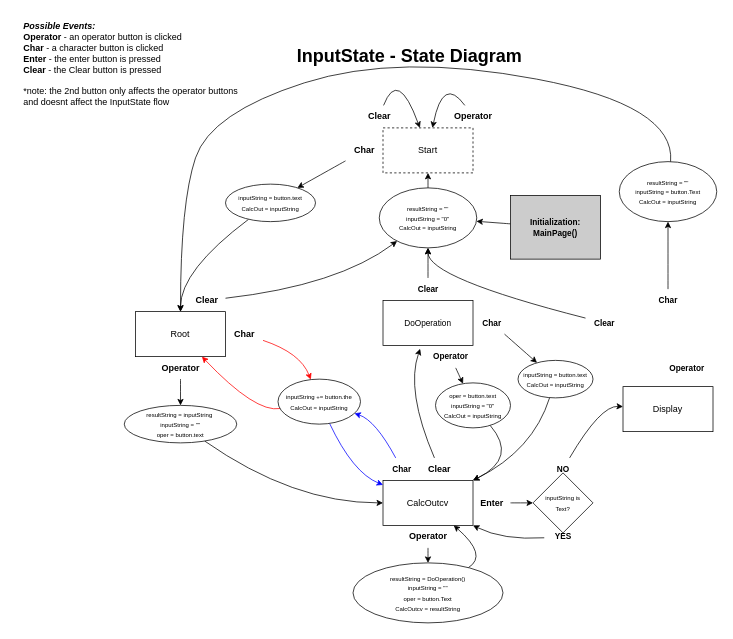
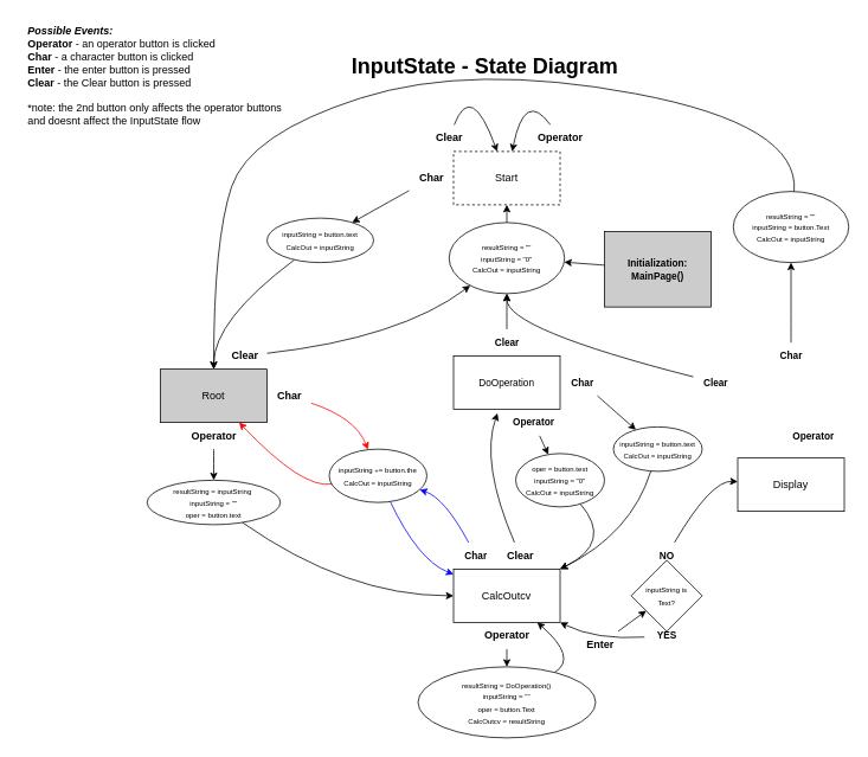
  <mxCell id="0" />
  <mxCell id="1" parent="0" />
  <mxCell id="2" value="Start" style="whiteSpace=wrap;html=1;dashed=1;" vertex="1" parent="1"><mxGeometry x="510" y="170" width="120" height="60" as="geometry" /></mxCell>
- <mxCell id="3" value="Root" style="whiteSpace=wrap;html=1;" vertex="1" parent="1"><mxGeometry x="180" y="415" width="120" height="60" as="geometry" /></mxCell>
+ <mxCell id="3" value="Root" style="whiteSpace=wrap;html=1;fillColor=#cccccc;" vertex="1" parent="1"><mxGeometry x="180" y="415" width="120" height="60" as="geometry" /></mxCell>
  <mxCell id="4" value="CalcOutcv" style="whiteSpace=wrap;html=1;" vertex="1" parent="1"><mxGeometry x="510" y="640" width="120" height="60" as="geometry" /></mxCell>
  <mxCell id="5" value="Display" style="whiteSpace=wrap;html=1;" vertex="1" parent="1"><mxGeometry x="830" y="515" width="120" height="60" as="geometry" /></mxCell>
  <mxCell id="6" value="&lt;b&gt;&lt;font style=&quot;font-size: 24px;&quot;&gt;InputState - State Diagram&lt;/font&gt;&lt;/b&gt;" style="text;html=1;align=center;verticalAlign=middle;resizable=0;points=[];autosize=1;strokeColor=none;fillColor=none;" vertex="1" parent="1"><mxGeometry x="385" y="55" width="320" height="40" as="geometry" /></mxCell>
  <mxCell id="7" style="edgeStyle=none;shape=connector;curved=1;rounded=0;orthogonalLoop=1;jettySize=auto;html=1;labelBackgroundColor=default;strokeColor=default;fontFamily=Helvetica;fontSize=11;fontColor=default;endArrow=classic;" edge="1" parent="1" source="8" target="2"><mxGeometry relative="1" as="geometry"><Array as="points"><mxPoint x="590" y="100" /></Array></mxGeometry></mxCell>
  <mxCell id="8" value="&lt;b&gt;Operator&lt;/b&gt;" style="text;html=1;align=center;verticalAlign=middle;resizable=0;points=[];autosize=1;strokeColor=none;fillColor=none;" vertex="1" parent="1"><mxGeometry x="595" y="140" width="70" height="30" as="geometry" /></mxCell>
  <mxCell id="9" style="edgeStyle=none;shape=connector;curved=1;rounded=0;orthogonalLoop=1;jettySize=auto;html=1;labelBackgroundColor=default;strokeColor=default;fontFamily=Helvetica;fontSize=11;fontColor=default;endArrow=classic;" edge="1" parent="1" source="10" target="27"><mxGeometry relative="1" as="geometry" /></mxCell>
  <mxCell id="10" value="&lt;b&gt;Char&lt;/b&gt;" style="text;html=1;align=center;verticalAlign=middle;resizable=0;points=[];autosize=1;strokeColor=none;fillColor=none;" vertex="1" parent="1"><mxGeometry x="460" y="185" width="50" height="30" as="geometry" /></mxCell>
  <mxCell id="11" style="edgeStyle=none;shape=connector;curved=1;rounded=0;orthogonalLoop=1;jettySize=auto;html=1;labelBackgroundColor=default;strokeColor=default;fontFamily=Helvetica;fontSize=11;fontColor=default;endArrow=classic;" edge="1" parent="1" source="12" target="2"><mxGeometry relative="1" as="geometry"><Array as="points"><mxPoint x="530" y="90" /></Array></mxGeometry></mxCell>
  <mxCell id="12" value="&lt;b&gt;Clear&lt;/b&gt;" style="text;html=1;align=center;verticalAlign=middle;resizable=0;points=[];autosize=1;strokeColor=none;fillColor=none;" vertex="1" parent="1"><mxGeometry x="480" y="140" width="50" height="30" as="geometry" /></mxCell>
  <mxCell id="13" value="&lt;div style=&quot;text-align: left;&quot;&gt;&lt;b style=&quot;background-color: initial;&quot;&gt;&lt;i&gt;Possible Events:&lt;/i&gt;&lt;/b&gt;&lt;/div&gt;&lt;div style=&quot;text-align: left;&quot;&gt;&lt;span style=&quot;background-color: initial;&quot;&gt;&lt;b&gt;Operator &lt;/b&gt;- an operator button is clicked&lt;/span&gt;&lt;/div&gt;&lt;div style=&quot;text-align: left;&quot;&gt;&lt;span style=&quot;background-color: initial;&quot;&gt;&lt;b&gt;Char&lt;/b&gt; - a character button is clicked&lt;/span&gt;&lt;/div&gt;&lt;div style=&quot;text-align: left;&quot;&gt;&lt;span style=&quot;background-color: initial;&quot;&gt;&lt;b&gt;Enter&lt;/b&gt; - the enter button is pressed&lt;/span&gt;&lt;/div&gt;&lt;div style=&quot;text-align: left;&quot;&gt;&lt;span style=&quot;background-color: initial;&quot;&gt;&lt;b&gt;Clear &lt;/b&gt;- the Clear button is pressed&lt;/span&gt;&lt;/div&gt;&lt;div style=&quot;text-align: left;&quot;&gt;&lt;br&gt;&lt;/div&gt;&lt;div style=&quot;text-align: left;&quot;&gt;&lt;span style=&quot;background-color: initial;&quot;&gt;*note: the 2nd button only affects the operator buttons&amp;nbsp;&lt;/span&gt;&lt;/div&gt;&lt;div style=&quot;text-align: left;&quot;&gt;&lt;span style=&quot;background-color: initial;&quot;&gt;and doesnt affect the InputState flow&lt;/span&gt;&lt;/div&gt;" style="text;html=1;align=center;verticalAlign=middle;resizable=0;points=[];autosize=1;strokeColor=none;fillColor=none;" vertex="1" parent="1"><mxGeometry width="310" height="130" as="geometry" x="20" y="20" /></mxCell>
  <mxCell id="14" style="edgeStyle=none;shape=connector;curved=1;rounded=0;orthogonalLoop=1;jettySize=auto;html=1;entryX=0.5;entryY=0;entryDx=0;entryDy=0;labelBackgroundColor=default;strokeColor=default;fontFamily=Helvetica;fontSize=11;fontColor=default;endArrow=classic;" edge="1" parent="1" source="15" target="33"><mxGeometry relative="1" as="geometry" /></mxCell>
  <mxCell id="15" value="&lt;b&gt;Operator&lt;/b&gt;" style="text;html=1;align=center;verticalAlign=middle;resizable=0;points=[];autosize=1;strokeColor=none;fillColor=none;" vertex="1" parent="1"><mxGeometry x="205" y="475" width="70" height="30" as="geometry" /></mxCell>
  <mxCell id="16" style="edgeStyle=none;shape=connector;curved=1;rounded=0;orthogonalLoop=1;jettySize=auto;html=1;labelBackgroundColor=default;strokeColor=default;fontFamily=Helvetica;fontSize=11;fontColor=default;endArrow=classic;" edge="1" parent="1" source="17" target="29"><mxGeometry relative="1" as="geometry"><Array as="points"><mxPoint x="450" y="380" /></Array></mxGeometry></mxCell>
  <mxCell id="17" value="&lt;b&gt;Clear&lt;/b&gt;" style="text;html=1;align=center;verticalAlign=middle;resizable=0;points=[];autosize=1;strokeColor=none;fillColor=none;" vertex="1" parent="1"><mxGeometry x="250" y="385" width="50" height="30" as="geometry" /></mxCell>
  <mxCell id="18" style="edgeStyle=none;shape=connector;curved=1;rounded=0;orthogonalLoop=1;jettySize=auto;html=1;labelBackgroundColor=default;strokeColor=#FF0000;fontFamily=Helvetica;fontSize=11;fontColor=default;endArrow=classic;" edge="1" parent="1" source="19" target="38"><mxGeometry relative="1" as="geometry"><Array as="points"><mxPoint x="400" y="470" /></Array></mxGeometry></mxCell>
  <mxCell id="19" value="&lt;b&gt;Char&lt;/b&gt;" style="text;html=1;align=center;verticalAlign=middle;resizable=0;points=[];autosize=1;strokeColor=none;fillColor=none;" vertex="1" parent="1"><mxGeometry x="300" y="430" width="50" height="30" as="geometry" /></mxCell>
  <mxCell id="20" style="edgeStyle=none;shape=connector;curved=1;rounded=0;orthogonalLoop=1;jettySize=auto;html=1;labelBackgroundColor=default;strokeColor=default;fontFamily=Helvetica;fontSize=11;fontColor=default;endArrow=classic;" edge="1" parent="1" source="21" target="35"><mxGeometry relative="1" as="geometry"><Array as="points" /></mxGeometry></mxCell>
  <mxCell id="21" value="&lt;b&gt;Operator&lt;/b&gt;" style="text;html=1;align=center;verticalAlign=middle;resizable=0;points=[];autosize=1;strokeColor=none;fillColor=none;" vertex="1" parent="1"><mxGeometry x="535" y="700" width="70" height="30" as="geometry" /></mxCell>
  <mxCell id="22" style="edgeStyle=none;shape=connector;curved=1;rounded=0;orthogonalLoop=1;jettySize=auto;html=1;labelBackgroundColor=default;strokeColor=default;fontFamily=Helvetica;fontSize=11;fontColor=default;endArrow=classic;" edge="1" parent="1" source="23"><mxGeometry relative="1" as="geometry"><mxPoint x="559.565" y="464.565" as="targetPoint" /><Array as="points"><mxPoint x="540" y="520" /></Array></mxGeometry></mxCell>
  <mxCell id="23" value="&lt;b&gt;Clear&lt;/b&gt;" style="text;html=1;align=center;verticalAlign=middle;resizable=0;points=[];autosize=1;strokeColor=none;fillColor=none;" vertex="1" parent="1"><mxGeometry x="560" y="610" width="50" height="30" as="geometry" /></mxCell>
  <mxCell id="24" style="edgeStyle=none;shape=connector;curved=1;rounded=0;orthogonalLoop=1;jettySize=auto;html=1;labelBackgroundColor=default;strokeColor=default;fontFamily=Helvetica;fontSize=11;fontColor=default;endArrow=classic;" edge="1" parent="1" source="25" target="53"><mxGeometry relative="1" as="geometry" /></mxCell>
- <mxCell id="25" value="&lt;b&gt;Enter&lt;/b&gt;" style="text;html=1;align=center;verticalAlign=middle;resizable=0;points=[];autosize=1;strokeColor=none;fillColor=none;" vertex="1" parent="1"><mxGeometry x="630" y="655" width="50" height="30" as="geometry" /></mxCell>
+ <mxCell id="25" value="&lt;b&gt;Enter&lt;/b&gt;" style="text;html=1;align=center;verticalAlign=middle;resizable=0;points=[];autosize=1;strokeColor=none;fillColor=none;" vertex="1" parent="1"><mxGeometry x="650" y="710" width="50" height="30" as="geometry" /></mxCell>
  <mxCell id="26" style="edgeStyle=none;shape=connector;curved=1;rounded=0;orthogonalLoop=1;jettySize=auto;html=1;labelBackgroundColor=default;strokeColor=default;fontFamily=Helvetica;fontSize=11;fontColor=default;endArrow=classic;" edge="1" parent="1" source="27" target="3"><mxGeometry relative="1" as="geometry"><Array as="points"><mxPoint x="240" y="360" /></Array></mxGeometry></mxCell>
  <mxCell id="27" value="&lt;span style=&quot;font-size: 8px;&quot;&gt;inputString = button.text&lt;br&gt;CalcOut = inputString&lt;br&gt;&lt;/span&gt;" style="ellipse;whiteSpace=wrap;html=1;fontFamily=Helvetica;fontSize=11;fontColor=default;" vertex="1" parent="1"><mxGeometry x="300" y="245" width="120" height="50" as="geometry" /></mxCell>
  <mxCell id="28" style="edgeStyle=none;shape=connector;curved=1;rounded=0;orthogonalLoop=1;jettySize=auto;html=1;labelBackgroundColor=default;strokeColor=default;fontFamily=Helvetica;fontSize=11;fontColor=default;endArrow=classic;" edge="1" parent="1" source="29" target="2"><mxGeometry relative="1" as="geometry" /></mxCell>
  <mxCell id="29" value="&lt;font style=&quot;font-size: 8px;&quot;&gt;resultString = &quot;&quot;&lt;br&gt;inputString = &quot;0&quot;&lt;br&gt;CalcOut = inputString&lt;br&gt;&lt;/font&gt;" style="ellipse;whiteSpace=wrap;html=1;fontFamily=Helvetica;fontSize=11;fontColor=default;" vertex="1" parent="1"><mxGeometry x="505" y="250" width="130" height="80" as="geometry" /></mxCell>
  <mxCell id="30" style="edgeStyle=none;shape=connector;curved=1;rounded=0;orthogonalLoop=1;jettySize=auto;html=1;labelBackgroundColor=default;strokeColor=default;fontFamily=Helvetica;fontSize=11;fontColor=default;endArrow=classic;" edge="1" parent="1" source="31" target="29"><mxGeometry relative="1" as="geometry" /></mxCell>
  <mxCell id="31" value="&lt;b style=&quot;border-color: var(--border-color);&quot;&gt;Initialization: MainPage()&lt;/b&gt;" style="whiteSpace=wrap;html=1;strokeColor=default;fontFamily=Helvetica;fontSize=11;fontColor=default;fillColor=#CCCCCC;" vertex="1" parent="1"><mxGeometry x="680" y="260" width="120" height="85" as="geometry" /></mxCell>
  <mxCell id="32" style="edgeStyle=none;shape=connector;curved=1;rounded=0;orthogonalLoop=1;jettySize=auto;html=1;labelBackgroundColor=default;strokeColor=default;fontFamily=Helvetica;fontSize=11;fontColor=default;endArrow=classic;" edge="1" parent="1" source="33" target="4"><mxGeometry relative="1" as="geometry"><Array as="points"><mxPoint x="390" y="670" /></Array></mxGeometry></mxCell>
  <mxCell id="33" value="&lt;font style=&quot;font-size: 8px;&quot;&gt;resultString = inputString&amp;nbsp;&lt;br&gt;inputString = &quot;&quot;&lt;br&gt;oper = button.text&lt;br&gt;&lt;/font&gt;" style="ellipse;whiteSpace=wrap;html=1;fontFamily=Helvetica;fontSize=11;fontColor=default;" vertex="1" parent="1"><mxGeometry x="165" y="540" width="150" height="50" as="geometry" /></mxCell>
  <mxCell id="34" style="edgeStyle=none;shape=connector;curved=1;rounded=0;orthogonalLoop=1;jettySize=auto;html=1;labelBackgroundColor=default;strokeColor=default;fontFamily=Helvetica;fontSize=11;fontColor=default;endArrow=classic;" edge="1" parent="1" source="35" target="4"><mxGeometry relative="1" as="geometry"><Array as="points"><mxPoint x="650" y="740" /></Array></mxGeometry></mxCell>
  <mxCell id="35" value="&lt;span style=&quot;font-size: 8px;&quot;&gt;resultString = DoOperation()&lt;br&gt;inputString = &quot;&quot;&lt;br&gt;oper = button.Text&lt;br&gt;CalcOutcv = resultString&lt;br&gt;&lt;/span&gt;" style="ellipse;whiteSpace=wrap;html=1;fontFamily=Helvetica;fontSize=11;fontColor=default;" vertex="1" parent="1"><mxGeometry x="470" y="750" width="200" height="80" as="geometry" /></mxCell>
  <mxCell id="36" style="edgeStyle=none;shape=connector;curved=1;rounded=0;orthogonalLoop=1;jettySize=auto;html=1;labelBackgroundColor=default;strokeColor=#0000FF;fontFamily=Helvetica;fontSize=11;fontColor=default;endArrow=classic;" edge="1" parent="1" source="38" target="4"><mxGeometry relative="1" as="geometry"><Array as="points"><mxPoint x="470" y="630" /></Array></mxGeometry></mxCell>
  <mxCell id="37" style="edgeStyle=none;shape=connector;curved=1;rounded=0;orthogonalLoop=1;jettySize=auto;html=1;labelBackgroundColor=default;strokeColor=#FF0000;fontFamily=Helvetica;fontSize=11;fontColor=default;endArrow=classic;" edge="1" parent="1" source="38" target="3"><mxGeometry relative="1" as="geometry"><Array as="points"><mxPoint x="340" y="550" /></Array></mxGeometry></mxCell>
  <mxCell id="38" value="&lt;span style=&quot;font-size: 8px;&quot;&gt;inputString += button.the&lt;br&gt;CalcOut = inputString&lt;br&gt;&lt;/span&gt;" style="ellipse;whiteSpace=wrap;html=1;fontFamily=Helvetica;fontSize=11;fontColor=default;" vertex="1" parent="1"><mxGeometry x="370" y="505" width="110" height="60" as="geometry" /></mxCell>
  <mxCell id="39" style="edgeStyle=none;shape=connector;curved=1;rounded=0;orthogonalLoop=1;jettySize=auto;html=1;labelBackgroundColor=default;strokeColor=default;fontFamily=Helvetica;fontSize=11;fontColor=default;endArrow=classic;" edge="1" parent="1" source="41" target="4"><mxGeometry relative="1" as="geometry" /></mxCell>
  <mxCell id="40" style="edgeStyle=none;shape=connector;curved=1;rounded=0;orthogonalLoop=1;jettySize=auto;html=1;labelBackgroundColor=default;strokeColor=#0000FF;fontFamily=Helvetica;fontSize=11;fontColor=default;endArrow=classic;" edge="1" parent="1" source="41" target="38"><mxGeometry relative="1" as="geometry"><Array as="points"><mxPoint x="500" y="560" /></Array></mxGeometry></mxCell>
  <mxCell id="41" value="&lt;b&gt;Char&lt;/b&gt;" style="text;html=1;align=center;verticalAlign=middle;resizable=0;points=[];autosize=1;strokeColor=none;fillColor=none;fontSize=11;fontFamily=Helvetica;fontColor=default;" vertex="1" parent="1"><mxGeometry x="510" y="610" width="50" height="30" as="geometry" /></mxCell>
  <mxCell id="42" style="edgeStyle=none;shape=connector;curved=1;rounded=0;orthogonalLoop=1;jettySize=auto;html=1;labelBackgroundColor=default;strokeColor=default;fontFamily=Helvetica;fontSize=11;fontColor=default;endArrow=classic;" edge="1" parent="1" source="43" target="29"><mxGeometry relative="1" as="geometry" /></mxCell>
  <mxCell id="43" value="&lt;b&gt;Clear&lt;br&gt;&lt;/b&gt;" style="text;html=1;align=center;verticalAlign=middle;resizable=0;points=[];autosize=1;strokeColor=none;fillColor=none;fontSize=11;fontFamily=Helvetica;fontColor=default;" vertex="1" parent="1"><mxGeometry x="545" y="370" width="50" height="30" as="geometry" /></mxCell>
  <mxCell id="44" style="edgeStyle=none;shape=connector;curved=1;rounded=0;orthogonalLoop=1;jettySize=auto;html=1;labelBackgroundColor=default;strokeColor=default;fontFamily=Helvetica;fontSize=11;fontColor=default;endArrow=classic;" edge="1" parent="1" source="45" target="4"><mxGeometry relative="1" as="geometry"><Array as="points"><mxPoint x="690" y="610" /></Array></mxGeometry></mxCell>
  <mxCell id="45" value="&lt;span style=&quot;font-size: 8px;&quot;&gt;oper = button.text&lt;br&gt;inputString = &quot;0&quot;&lt;br&gt;CalcOut = inputString&lt;br&gt;&lt;/span&gt;" style="ellipse;whiteSpace=wrap;html=1;fontFamily=Helvetica;fontSize=11;fontColor=default;" vertex="1" parent="1"><mxGeometry x="580" y="510" width="100" height="60" as="geometry" /></mxCell>
  <mxCell id="46" value="DoOperation" style="whiteSpace=wrap;html=1;strokeColor=default;fontFamily=Helvetica;fontSize=11;fontColor=default;fillColor=default;" vertex="1" parent="1"><mxGeometry x="510" y="400" width="120" height="60" as="geometry" /></mxCell>
  <mxCell id="47" style="edgeStyle=none;shape=connector;curved=1;rounded=0;orthogonalLoop=1;jettySize=auto;html=1;labelBackgroundColor=default;strokeColor=default;fontFamily=Helvetica;fontSize=11;fontColor=default;endArrow=classic;" edge="1" parent="1" source="48" target="45"><mxGeometry relative="1" as="geometry" /></mxCell>
  <mxCell id="48" value="&lt;b&gt;Operator&lt;/b&gt;" style="text;html=1;align=center;verticalAlign=middle;resizable=0;points=[];autosize=1;strokeColor=none;fillColor=none;fontSize=11;fontFamily=Helvetica;fontColor=default;" vertex="1" parent="1"><mxGeometry x="565" y="460" width="70" height="30" as="geometry" /></mxCell>
  <mxCell id="49" style="edgeStyle=none;shape=connector;curved=1;rounded=0;orthogonalLoop=1;jettySize=auto;html=1;labelBackgroundColor=default;strokeColor=default;fontFamily=Helvetica;fontSize=11;fontColor=default;endArrow=classic;" edge="1" parent="1" source="50" target="52"><mxGeometry relative="1" as="geometry" /></mxCell>
  <mxCell id="50" value="&lt;b&gt;Char&lt;/b&gt;" style="text;html=1;align=center;verticalAlign=middle;resizable=0;points=[];autosize=1;strokeColor=none;fillColor=none;fontSize=11;fontFamily=Helvetica;fontColor=default;" vertex="1" parent="1"><mxGeometry x="630" y="415" width="50" height="30" as="geometry" /></mxCell>
  <mxCell id="51" style="edgeStyle=none;shape=connector;curved=1;rounded=0;orthogonalLoop=1;jettySize=auto;html=1;labelBackgroundColor=default;strokeColor=default;fontFamily=Helvetica;fontSize=11;fontColor=default;endArrow=classic;" edge="1" parent="1" source="52" target="4"><mxGeometry relative="1" as="geometry"><Array as="points"><mxPoint x="710" y="600" /></Array></mxGeometry></mxCell>
  <mxCell id="52" value="&lt;span style=&quot;font-size: 8px;&quot;&gt;inputString = button.text&lt;br&gt;CalcOut = inputString&lt;br&gt;&lt;/span&gt;" style="ellipse;whiteSpace=wrap;html=1;fontFamily=Helvetica;fontSize=11;fontColor=default;" vertex="1" parent="1"><mxGeometry x="690" y="480" width="100" height="50" as="geometry" /></mxCell>
  <mxCell id="53" value="&lt;font style=&quot;font-size: 8px;&quot;&gt;inputString is &lt;br&gt;Text?&lt;/font&gt;" style="rhombus;whiteSpace=wrap;html=1;strokeColor=default;fontFamily=Helvetica;fontSize=11;fontColor=default;fillColor=default;" vertex="1" parent="1"><mxGeometry x="710" y="630" width="80" height="80" as="geometry" /></mxCell>
  <mxCell id="54" style="edgeStyle=none;shape=connector;curved=1;rounded=0;orthogonalLoop=1;jettySize=auto;html=1;labelBackgroundColor=default;strokeColor=default;fontFamily=Helvetica;fontSize=11;fontColor=default;endArrow=classic;" edge="1" parent="1" source="55" target="4"><mxGeometry relative="1" as="geometry"><Array as="points"><mxPoint x="670" y="720" /></Array></mxGeometry></mxCell>
  <mxCell id="55" value="&lt;b&gt;YES&lt;/b&gt;" style="text;html=1;align=center;verticalAlign=middle;resizable=0;points=[];autosize=1;strokeColor=none;fillColor=none;fontSize=11;fontFamily=Helvetica;fontColor=default;" vertex="1" parent="1"><mxGeometry x="725" y="700" width="50" height="30" as="geometry" /></mxCell>
  <mxCell id="56" style="edgeStyle=none;shape=connector;curved=1;rounded=0;orthogonalLoop=1;jettySize=auto;html=1;labelBackgroundColor=default;strokeColor=default;fontFamily=Helvetica;fontSize=11;fontColor=default;endArrow=classic;" edge="1" parent="1" source="57" target="5"><mxGeometry relative="1" as="geometry"><Array as="points"><mxPoint x="800" y="540" /></Array></mxGeometry></mxCell>
  <mxCell id="57" value="&lt;b&gt;NO&lt;/b&gt;" style="text;html=1;align=center;verticalAlign=middle;resizable=0;points=[];autosize=1;strokeColor=none;fillColor=none;fontSize=11;fontFamily=Helvetica;fontColor=default;" vertex="1" parent="1"><mxGeometry x="730" y="610" width="40" height="30" as="geometry" /></mxCell>
  <mxCell id="58" value="&lt;b&gt;Operator&lt;/b&gt;" style="text;html=1;align=center;verticalAlign=middle;resizable=0;points=[];autosize=1;strokeColor=none;fillColor=none;fontSize=11;fontFamily=Helvetica;fontColor=default;" vertex="1" parent="1"><mxGeometry x="880" y="475" width="70" height="30" as="geometry" /></mxCell>
  <mxCell id="59" style="edgeStyle=none;shape=connector;curved=1;rounded=0;orthogonalLoop=1;jettySize=auto;html=1;labelBackgroundColor=default;strokeColor=default;fontFamily=Helvetica;fontSize=11;fontColor=default;endArrow=classic;" edge="1" parent="1" source="60" target="29"><mxGeometry relative="1" as="geometry"><Array as="points"><mxPoint x="570" y="370" /></Array></mxGeometry></mxCell>
  <mxCell id="60" value="&lt;b&gt;Clear&lt;/b&gt;" style="text;html=1;align=center;verticalAlign=middle;resizable=0;points=[];autosize=1;strokeColor=none;fillColor=none;fontSize=11;fontFamily=Helvetica;fontColor=default;" vertex="1" parent="1"><mxGeometry x="780" y="415" width="50" height="30" as="geometry" /></mxCell>
  <mxCell id="61" style="edgeStyle=none;shape=connector;curved=1;rounded=0;orthogonalLoop=1;jettySize=auto;html=1;labelBackgroundColor=default;strokeColor=default;fontFamily=Helvetica;fontSize=11;fontColor=default;endArrow=classic;" edge="1" parent="1" source="62" target="64"><mxGeometry relative="1" as="geometry" /></mxCell>
  <mxCell id="62" value="&lt;b&gt;Char&lt;/b&gt;" style="text;html=1;align=center;verticalAlign=middle;resizable=0;points=[];autosize=1;strokeColor=none;fillColor=none;fontSize=11;fontFamily=Helvetica;fontColor=default;" vertex="1" parent="1"><mxGeometry x="865" y="385" width="50" height="30" as="geometry" /></mxCell>
  <mxCell id="63" style="edgeStyle=none;shape=connector;curved=1;rounded=0;orthogonalLoop=1;jettySize=auto;html=1;labelBackgroundColor=default;strokeColor=default;fontFamily=Helvetica;fontSize=11;fontColor=default;endArrow=classic;" edge="1" parent="1" source="64" target="3"><mxGeometry relative="1" as="geometry"><Array as="points"><mxPoint x="900" y="140" /><mxPoint x="530" y="70" /><mxPoint x="280" y="150" /><mxPoint x="240" y="270" /></Array></mxGeometry></mxCell>
  <mxCell id="64" value="&lt;span style=&quot;font-size: 8px;&quot;&gt;resultString = &quot;&quot;&lt;br&gt;inputString = button.Text&lt;br&gt;CalcOut = inputString&lt;br&gt;&lt;/span&gt;" style="ellipse;whiteSpace=wrap;html=1;fontFamily=Helvetica;fontSize=11;fontColor=default;" vertex="1" parent="1"><mxGeometry x="825" y="215" width="130" height="80" as="geometry" /></mxCell>
